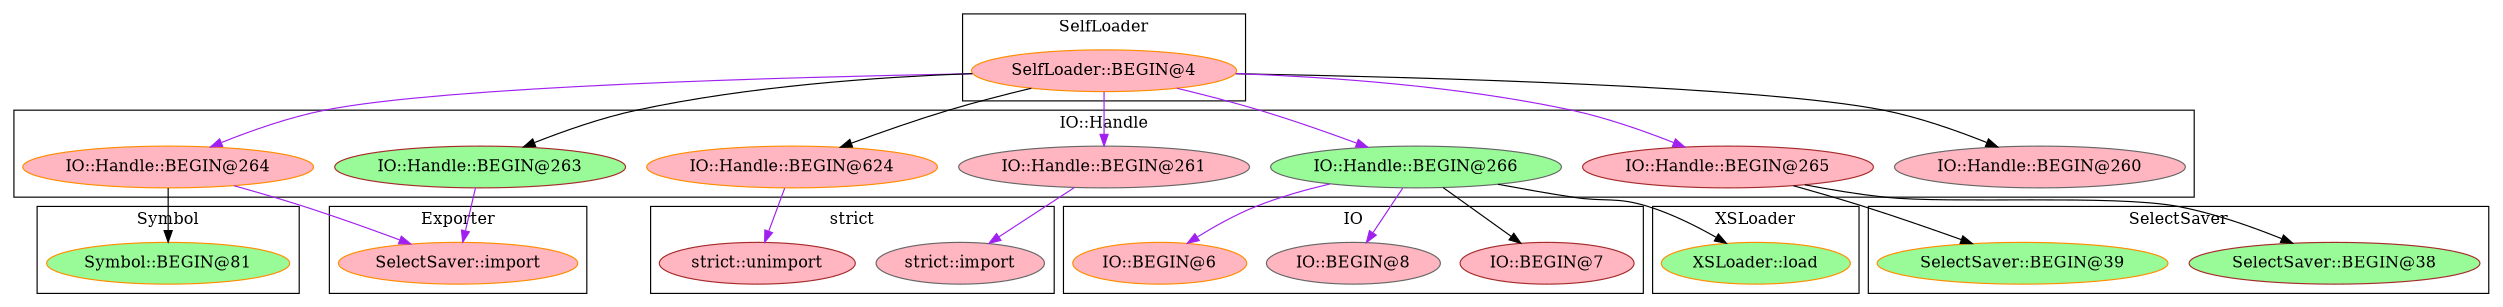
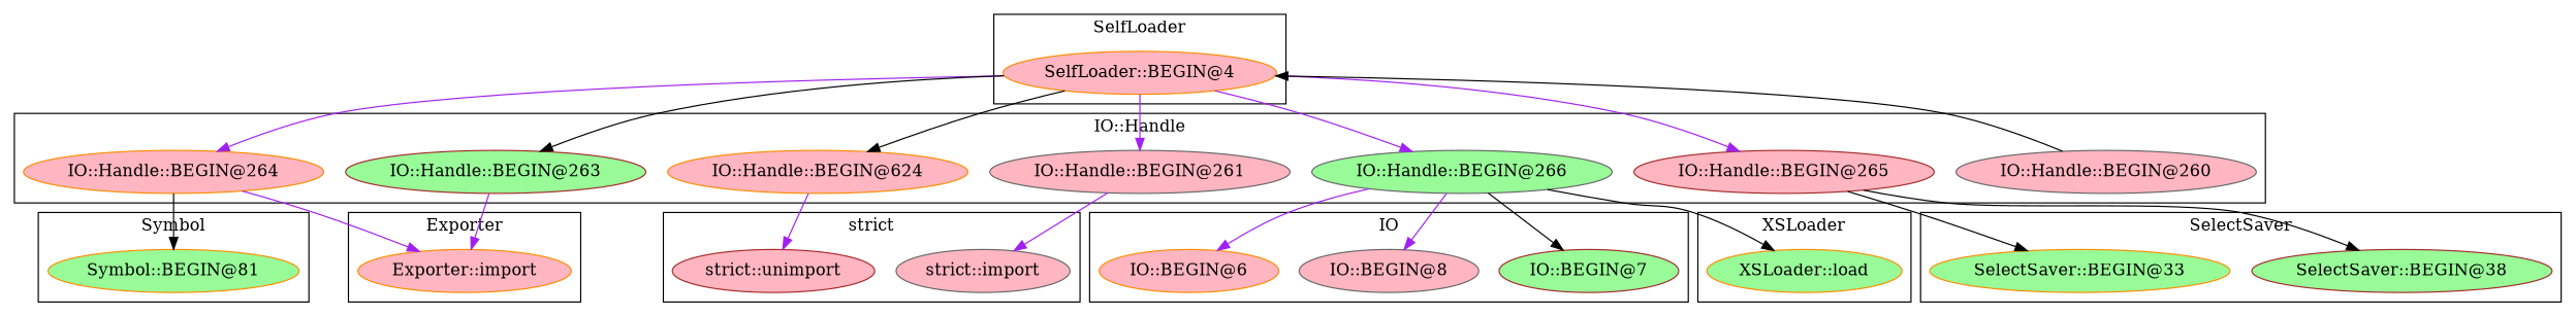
  digraph {
    node [color=darkorange fillcolor=lightpink style=filled]
    edge [color=purple]
-   "IO::BEGIN@7" [color=brown]
+   "IO::BEGIN@7" [color=brown fillcolor=palegreen]
    "IO::BEGIN@8" [color=gray40]
    "IO::BEGIN@6"
    "XSLoader::load" [fillcolor=palegreen]
    "Symbol::BEGIN@81" [fillcolor=palegreen]
    "strict::import" [color=gray40]
    "strict::unimport" [color=brown]
    "SelfLoader::BEGIN@4"
    "IO::Handle::BEGIN@260" [color=gray40]
    "IO::Handle::BEGIN@264"
    "IO::Handle::BEGIN@261" [color=gray40]
    "IO::Handle::BEGIN@266" [color=gray40 fillcolor=palegreen]
    "IO::Handle::BEGIN@263" [color=brown fillcolor=palegreen]
    "IO::Handle::BEGIN@265" [color=brown]
    "IO::Handle::BEGIN@624"
-   "Exporter::import" [label="SelectSaver::import"]
+   "Exporter::import"
    "SelectSaver::BEGIN@38" [color=brown fillcolor=palegreen]
-   "SelectSaver::BEGIN@39" [fillcolor=palegreen]
+   "SelectSaver::BEGIN@39" [fillcolor=palegreen label="SelectSaver::BEGIN@33"]
    subgraph cluster_1 {
      label=IO
      "IO::BEGIN@7"
      "IO::BEGIN@8"
      "IO::BEGIN@6"
    }
    subgraph cluster_2 {
      label=XSLoader
      "XSLoader::load"
    }
    subgraph cluster_3 {
      label=Symbol
      "Symbol::BEGIN@81"
    }
    subgraph cluster_4 {
      label="strict"
      "strict::import"
      "strict::unimport"
    }
    subgraph cluster_5 {
      label=SelfLoader
      "SelfLoader::BEGIN@4"
    }
    subgraph cluster_6 {
      label="IO::Handle"
      "IO::Handle::BEGIN@260"
      "IO::Handle::BEGIN@264"
      "IO::Handle::BEGIN@261"
      "IO::Handle::BEGIN@266"
      "IO::Handle::BEGIN@263"
      "IO::Handle::BEGIN@265"
      "IO::Handle::BEGIN@624"
    }
    subgraph cluster_7 {
      label=Exporter
      "Exporter::import"
    }
    subgraph cluster_8 {
      label=SelectSaver
      "SelectSaver::BEGIN@38"
      "SelectSaver::BEGIN@39"
    }
-   "SelfLoader::BEGIN@4" -> "IO::Handle::BEGIN@260" [color=black]
+   "IO::Handle::BEGIN@260" -> "SelfLoader::BEGIN@4" [color=black]
    "SelfLoader::BEGIN@4" -> "IO::Handle::BEGIN@264"
    "SelfLoader::BEGIN@4" -> "IO::Handle::BEGIN@261"
    "SelfLoader::BEGIN@4" -> "IO::Handle::BEGIN@266"
    "SelfLoader::BEGIN@4" -> "IO::Handle::BEGIN@263" [color=black]
    "SelfLoader::BEGIN@4" -> "IO::Handle::BEGIN@265"
    "SelfLoader::BEGIN@4" -> "IO::Handle::BEGIN@624" [color=black]
    "IO::Handle::BEGIN@264" -> "Symbol::BEGIN@81" [color=black]
    "IO::Handle::BEGIN@264" -> "Exporter::import"
    "IO::Handle::BEGIN@261" -> "strict::import"
    "IO::Handle::BEGIN@266" -> "IO::BEGIN@7" [color=black]
    "IO::Handle::BEGIN@266" -> "IO::BEGIN@8"
    "IO::Handle::BEGIN@266" -> "IO::BEGIN@6"
    "IO::Handle::BEGIN@266" -> "XSLoader::load" [color=black]
    "IO::Handle::BEGIN@263" -> "Exporter::import"
    "IO::Handle::BEGIN@265" -> "SelectSaver::BEGIN@38" [color=black]
    "IO::Handle::BEGIN@265" -> "SelectSaver::BEGIN@39" [color=black]
    "IO::Handle::BEGIN@624" -> "strict::unimport"
  }
